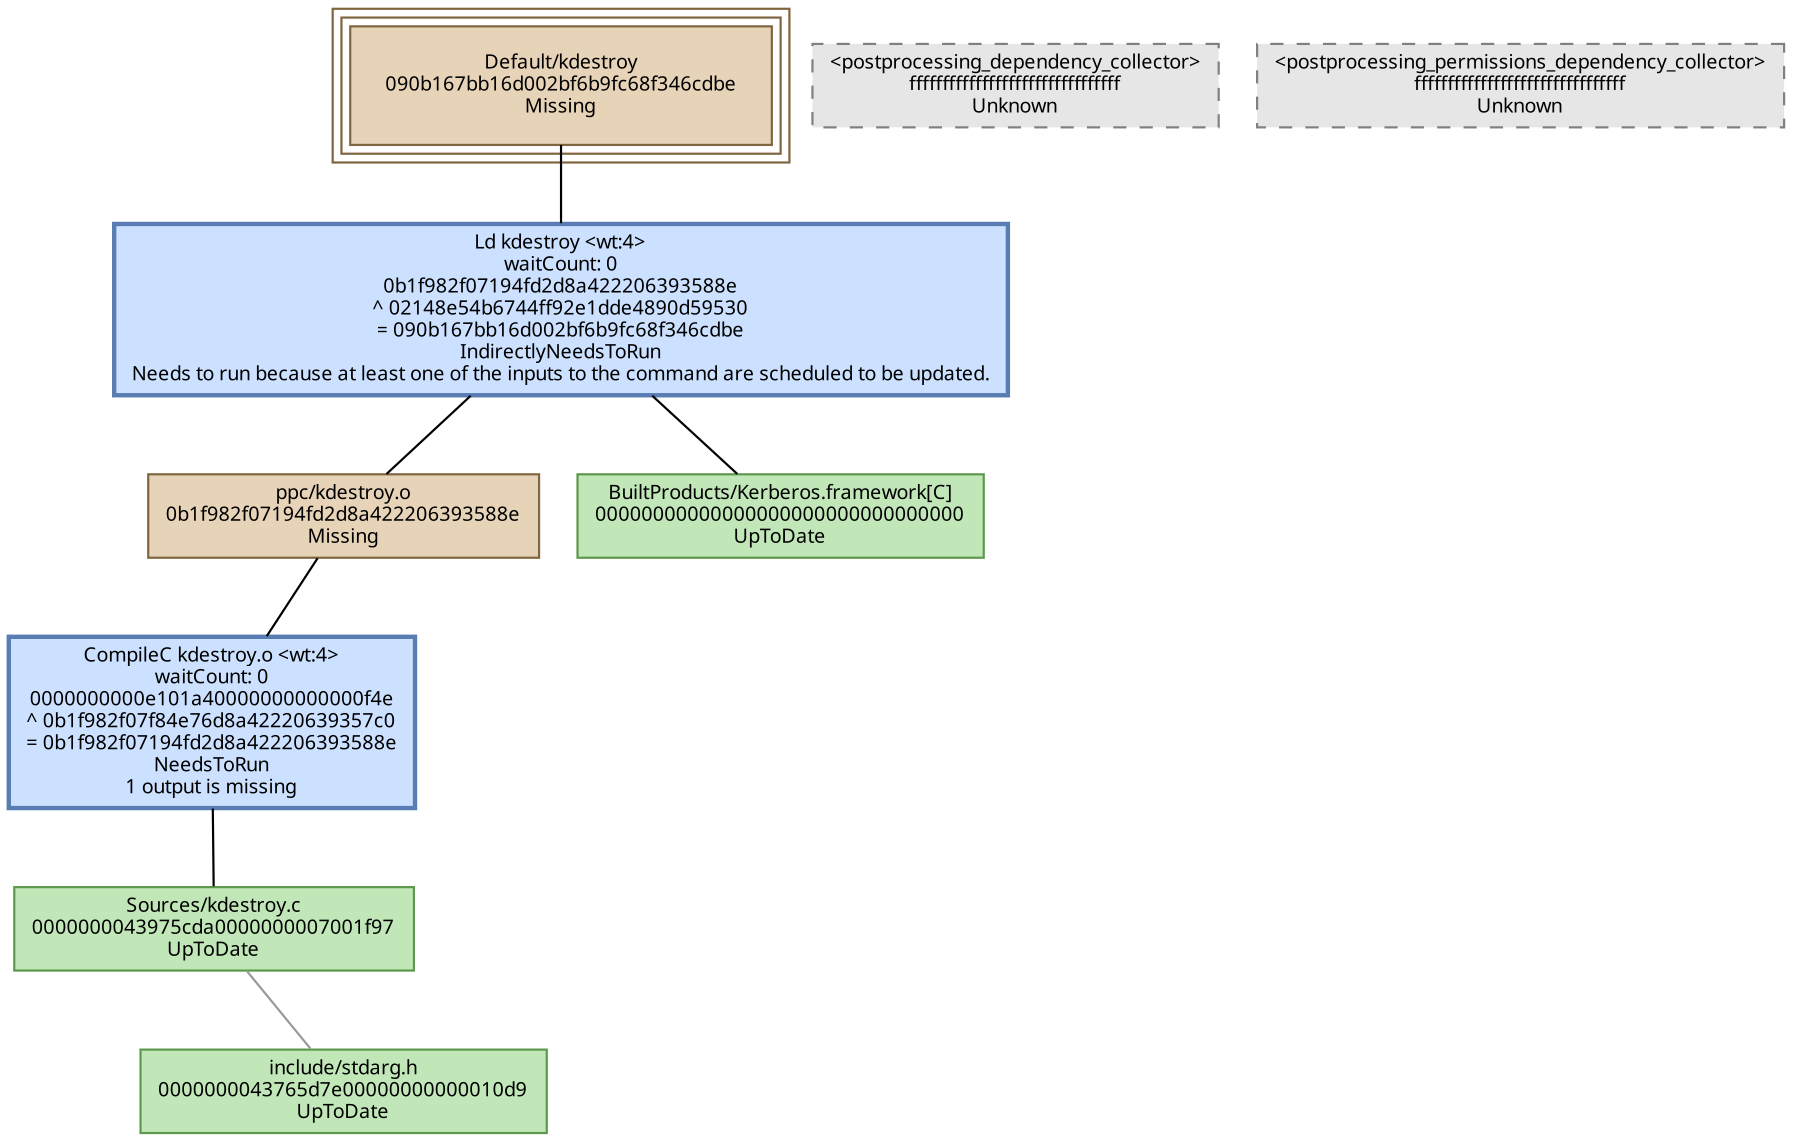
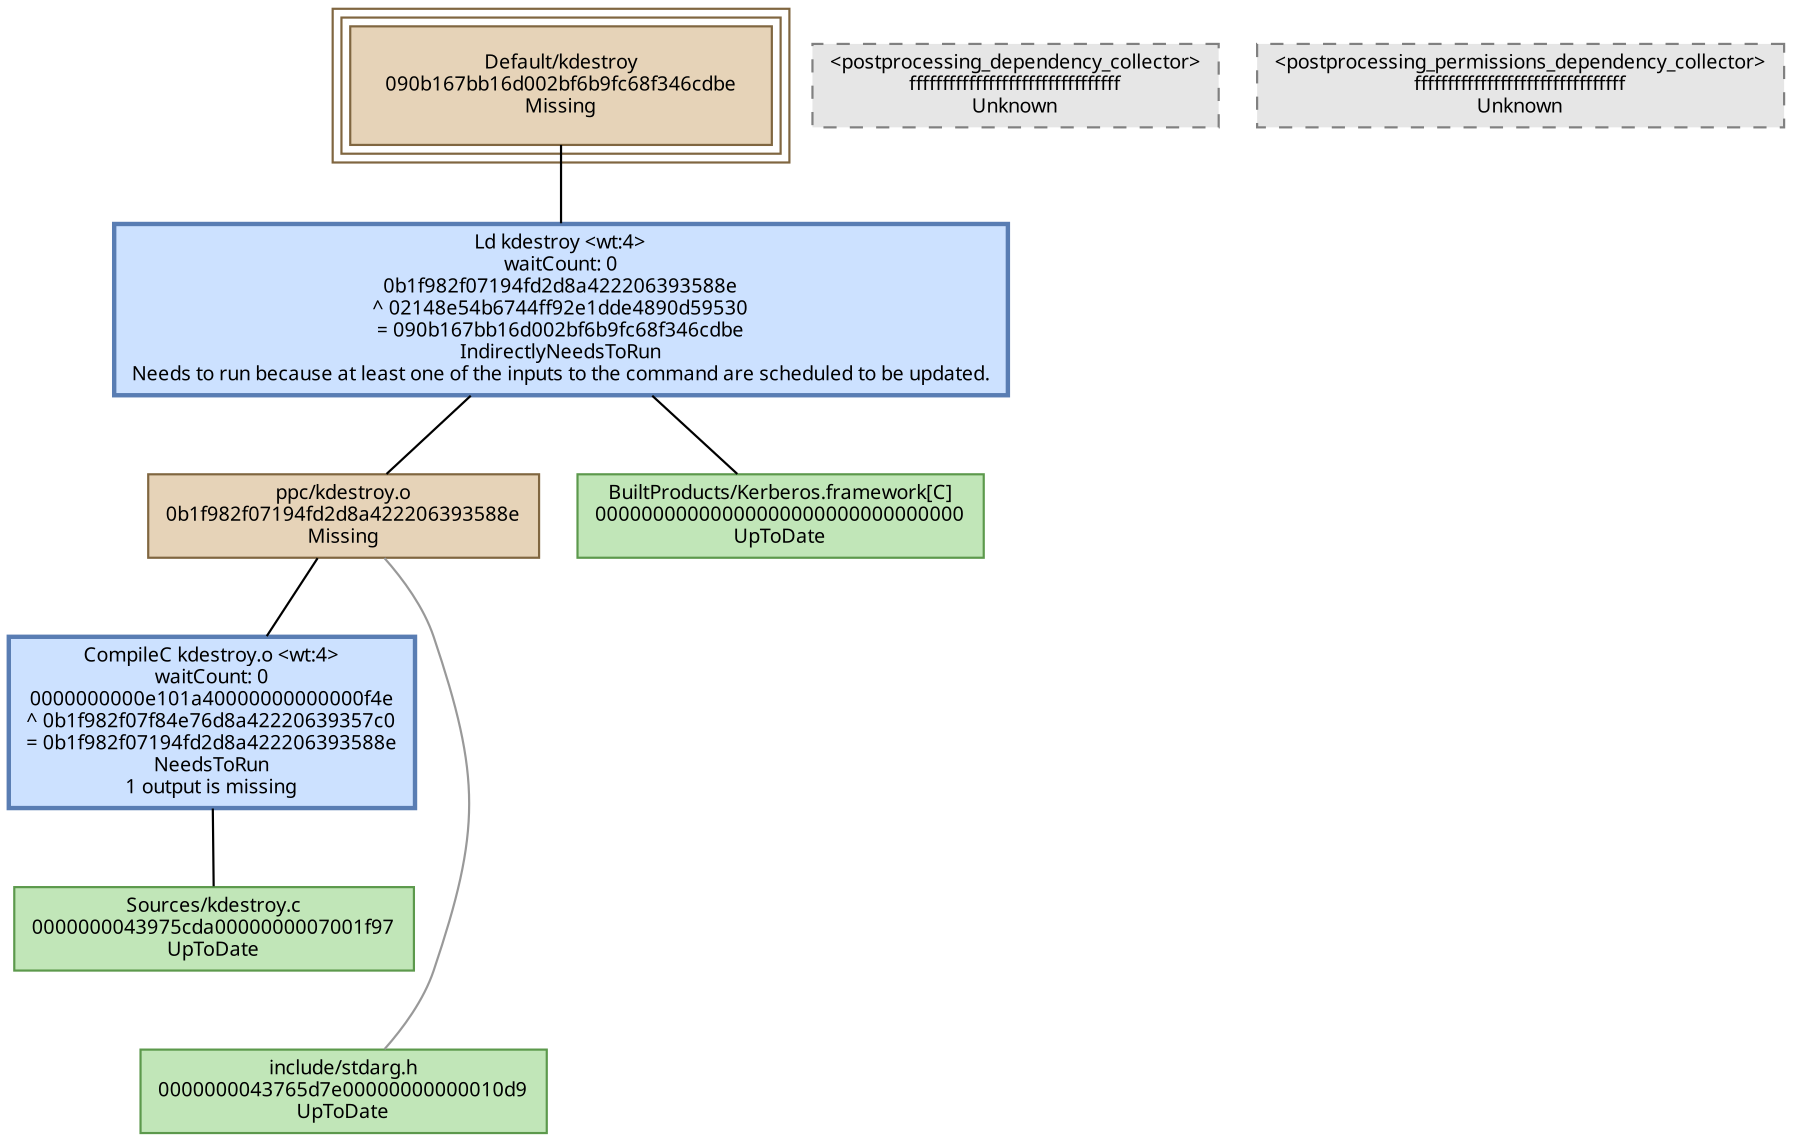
  digraph {
    concentrate=false
    node [color="0.3 0.5 0.6" fillcolor="0.3 0.2 0.9" fontname=Monaco fontsize=9 shape=box style=filled]
    edge [arrowhead=none arrowtail=normal color=black style=solid]
    n1 [color="0.1 0.5 0.5" fillcolor="0.1 0.2 0.9" label="Default/kdestroy\n090b167bb16d002bf6b9fc68f346cdbe\nMissing" peripheries=3]
    n2 [color="0.6 0.5 0.7" fillcolor="0.6 0.2 1.0" label="Ld kdestroy <wt:4>\nwaitCount: 0\n0b1f982f07194fd2d8a422206393588e\n^ 02148e54b6744ff92e1dde4890d59530\n= 090b167bb16d002bf6b9fc68f346cdbe\nIndirectlyNeedsToRun\nNeeds to run because at least one of the inputs to the command are scheduled to be updated." style="filled,bold"]
    n3 [color="0.1 0.5 0.5" fillcolor="0.1 0.2 0.9" label="ppc/kdestroy.o\n0b1f982f07194fd2d8a422206393588e\nMissing"]
    n4 [label="BuiltProducts/Kerberos.framework[C]\n00000000000000000000000000000000\nUpToDate"]
    n5 [color="0.6 0.5 0.7" fillcolor="0.6 0.2 1.0" label="CompileC kdestroy.o <wt:4>\nwaitCount: 0\n0000000000e101a40000000000000f4e\n^ 0b1f982f07f84e76d8a42220639357c0\n= 0b1f982f07194fd2d8a422206393588e\nNeedsToRun\n1 output is missing" style="filled,bold"]
    n6 [label="Sources/kdestroy.c\n0000000043975cda0000000007001f97\nUpToDate"]
    n7 [label="include/stdarg.h\n0000000043765d7e00000000000010d9\nUpToDate"]
    n8 [color="0.0 0.0 0.5" fillcolor="0.0 0.0 0.9" label="<postprocessing_dependency_collector>\nffffffffffffffffffffffffffffffff\nUnknown" style="filled,dashed"]
    n9 [color="0.0 0.0 0.5" fillcolor="0.0 0.0 0.9" label="<postprocessing_permissions_dependency_collector>\nffffffffffffffffffffffffffffffff\nUnknown" style="filled,dashed"]
    n1 -> n2
    n2 -> n3
    n2 -> n4
    n3 -> n5
    n5 -> n6
-   n6 -> n7 [color=gray60]
+   n3 -> n7 [color=gray60]
  }
